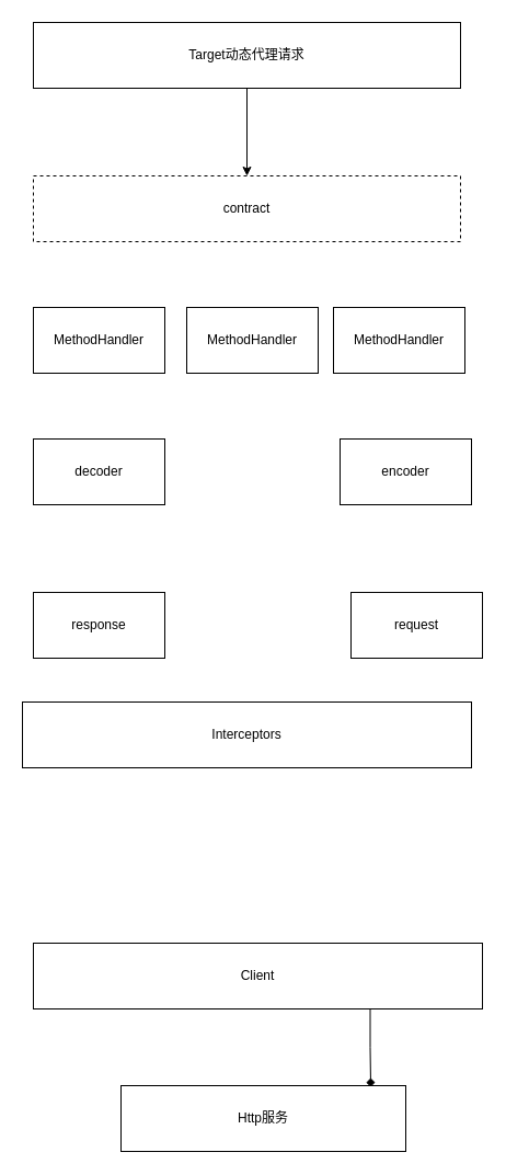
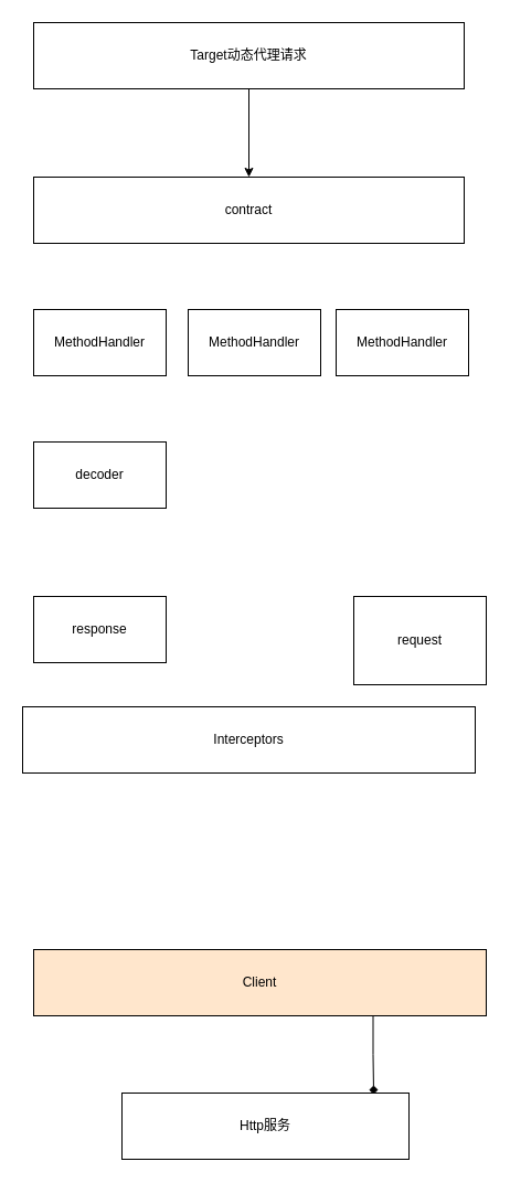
  <mxCell id="0" />
  <mxCell id="1" parent="0" />
  <mxCell id="2" value="" style="edgeStyle=orthogonalEdgeStyle;rounded=0;orthogonalLoop=1;jettySize=auto;html=1;" edge="1" parent="1" source="3" target="4"><mxGeometry relative="1" as="geometry" /></mxCell>
  <mxCell id="3" value="Target动态代理请求" style="rounded=0;whiteSpace=wrap;html=1;" vertex="1" parent="1"><mxGeometry x="30" y="20" width="390" height="60" as="geometry" /></mxCell>
- <mxCell id="4" value="contract" style="whiteSpace=wrap;html=1;rounded=0;dashed=1;" vertex="1" parent="1"><mxGeometry x="30" y="160" width="390" height="60" as="geometry" /></mxCell>
+ <mxCell id="4" value="contract" style="whiteSpace=wrap;html=1;rounded=0;" vertex="1" parent="1"><mxGeometry x="30" y="160" width="390" height="60" as="geometry" /></mxCell>
  <mxCell id="5" value="MethodHandler" style="rounded=0;whiteSpace=wrap;html=1;" vertex="1" parent="1"><mxGeometry x="30" y="280" width="120" height="60" as="geometry" /></mxCell>
  <mxCell id="6" value="&lt;span&gt;MethodHandler&lt;/span&gt;" style="rounded=0;whiteSpace=wrap;html=1;" vertex="1" parent="1"><mxGeometry x="170" y="280" width="120" height="60" as="geometry" /></mxCell>
  <mxCell id="7" value="MethodHandler" style="rounded=0;whiteSpace=wrap;html=1;" vertex="1" parent="1"><mxGeometry x="304" y="280" width="120" height="60" as="geometry" /></mxCell>
  <mxCell id="8" value="decoder" style="rounded=0;whiteSpace=wrap;html=1;" vertex="1" parent="1"><mxGeometry x="30" y="400" width="120" height="60" as="geometry" /></mxCell>
- <mxCell id="9" value="encoder" style="rounded=0;whiteSpace=wrap;html=1;" vertex="1" parent="1"><mxGeometry x="310" y="400" width="120" height="60" as="geometry" /></mxCell>
  <mxCell id="10" value="response" style="rounded=0;whiteSpace=wrap;html=1;" vertex="1" parent="1"><mxGeometry x="30" y="540" width="120" height="60" as="geometry" /></mxCell>
- <mxCell id="11" value="request" style="rounded=0;whiteSpace=wrap;html=1;" vertex="1" parent="1"><mxGeometry x="320" y="540" width="120" height="60" as="geometry" /></mxCell>
+ <mxCell id="11" value="request" style="rounded=0;whiteSpace=wrap;html=1;" vertex="1" parent="1"><mxGeometry x="320" y="540" width="120" height="80" as="geometry" /></mxCell>
  <mxCell id="12" value="Interceptors" style="rounded=0;whiteSpace=wrap;html=1;" vertex="1" parent="1"><mxGeometry x="20" y="640" width="410" height="60" as="geometry" /></mxCell>
  <mxCell id="13" style="edgeStyle=orthogonalEdgeStyle;rounded=0;orthogonalLoop=1;jettySize=auto;html=1;exitX=0.75;exitY=1;exitDx=0;exitDy=0;entryX=0.877;entryY=0.022;entryDx=0;entryDy=0;entryPerimeter=0;endArrow=diamond;" edge="1" parent="1" source="14" target="15"><mxGeometry relative="1" as="geometry" /></mxCell>
- <mxCell id="14" value="Client" style="rounded=0;whiteSpace=wrap;html=1;" vertex="1" parent="1"><mxGeometry x="30" y="860" width="410" height="60" as="geometry" /></mxCell>
+ <mxCell id="14" value="Client" style="rounded=0;whiteSpace=wrap;html=1;fillColor=#ffe6cc;" vertex="1" parent="1"><mxGeometry x="30" y="860" width="410" height="60" as="geometry" /></mxCell>
  <mxCell id="15" value="Http服务" style="rounded=0;whiteSpace=wrap;html=1;" vertex="1" parent="1"><mxGeometry x="110" y="990" width="260" height="60" as="geometry" /></mxCell>
